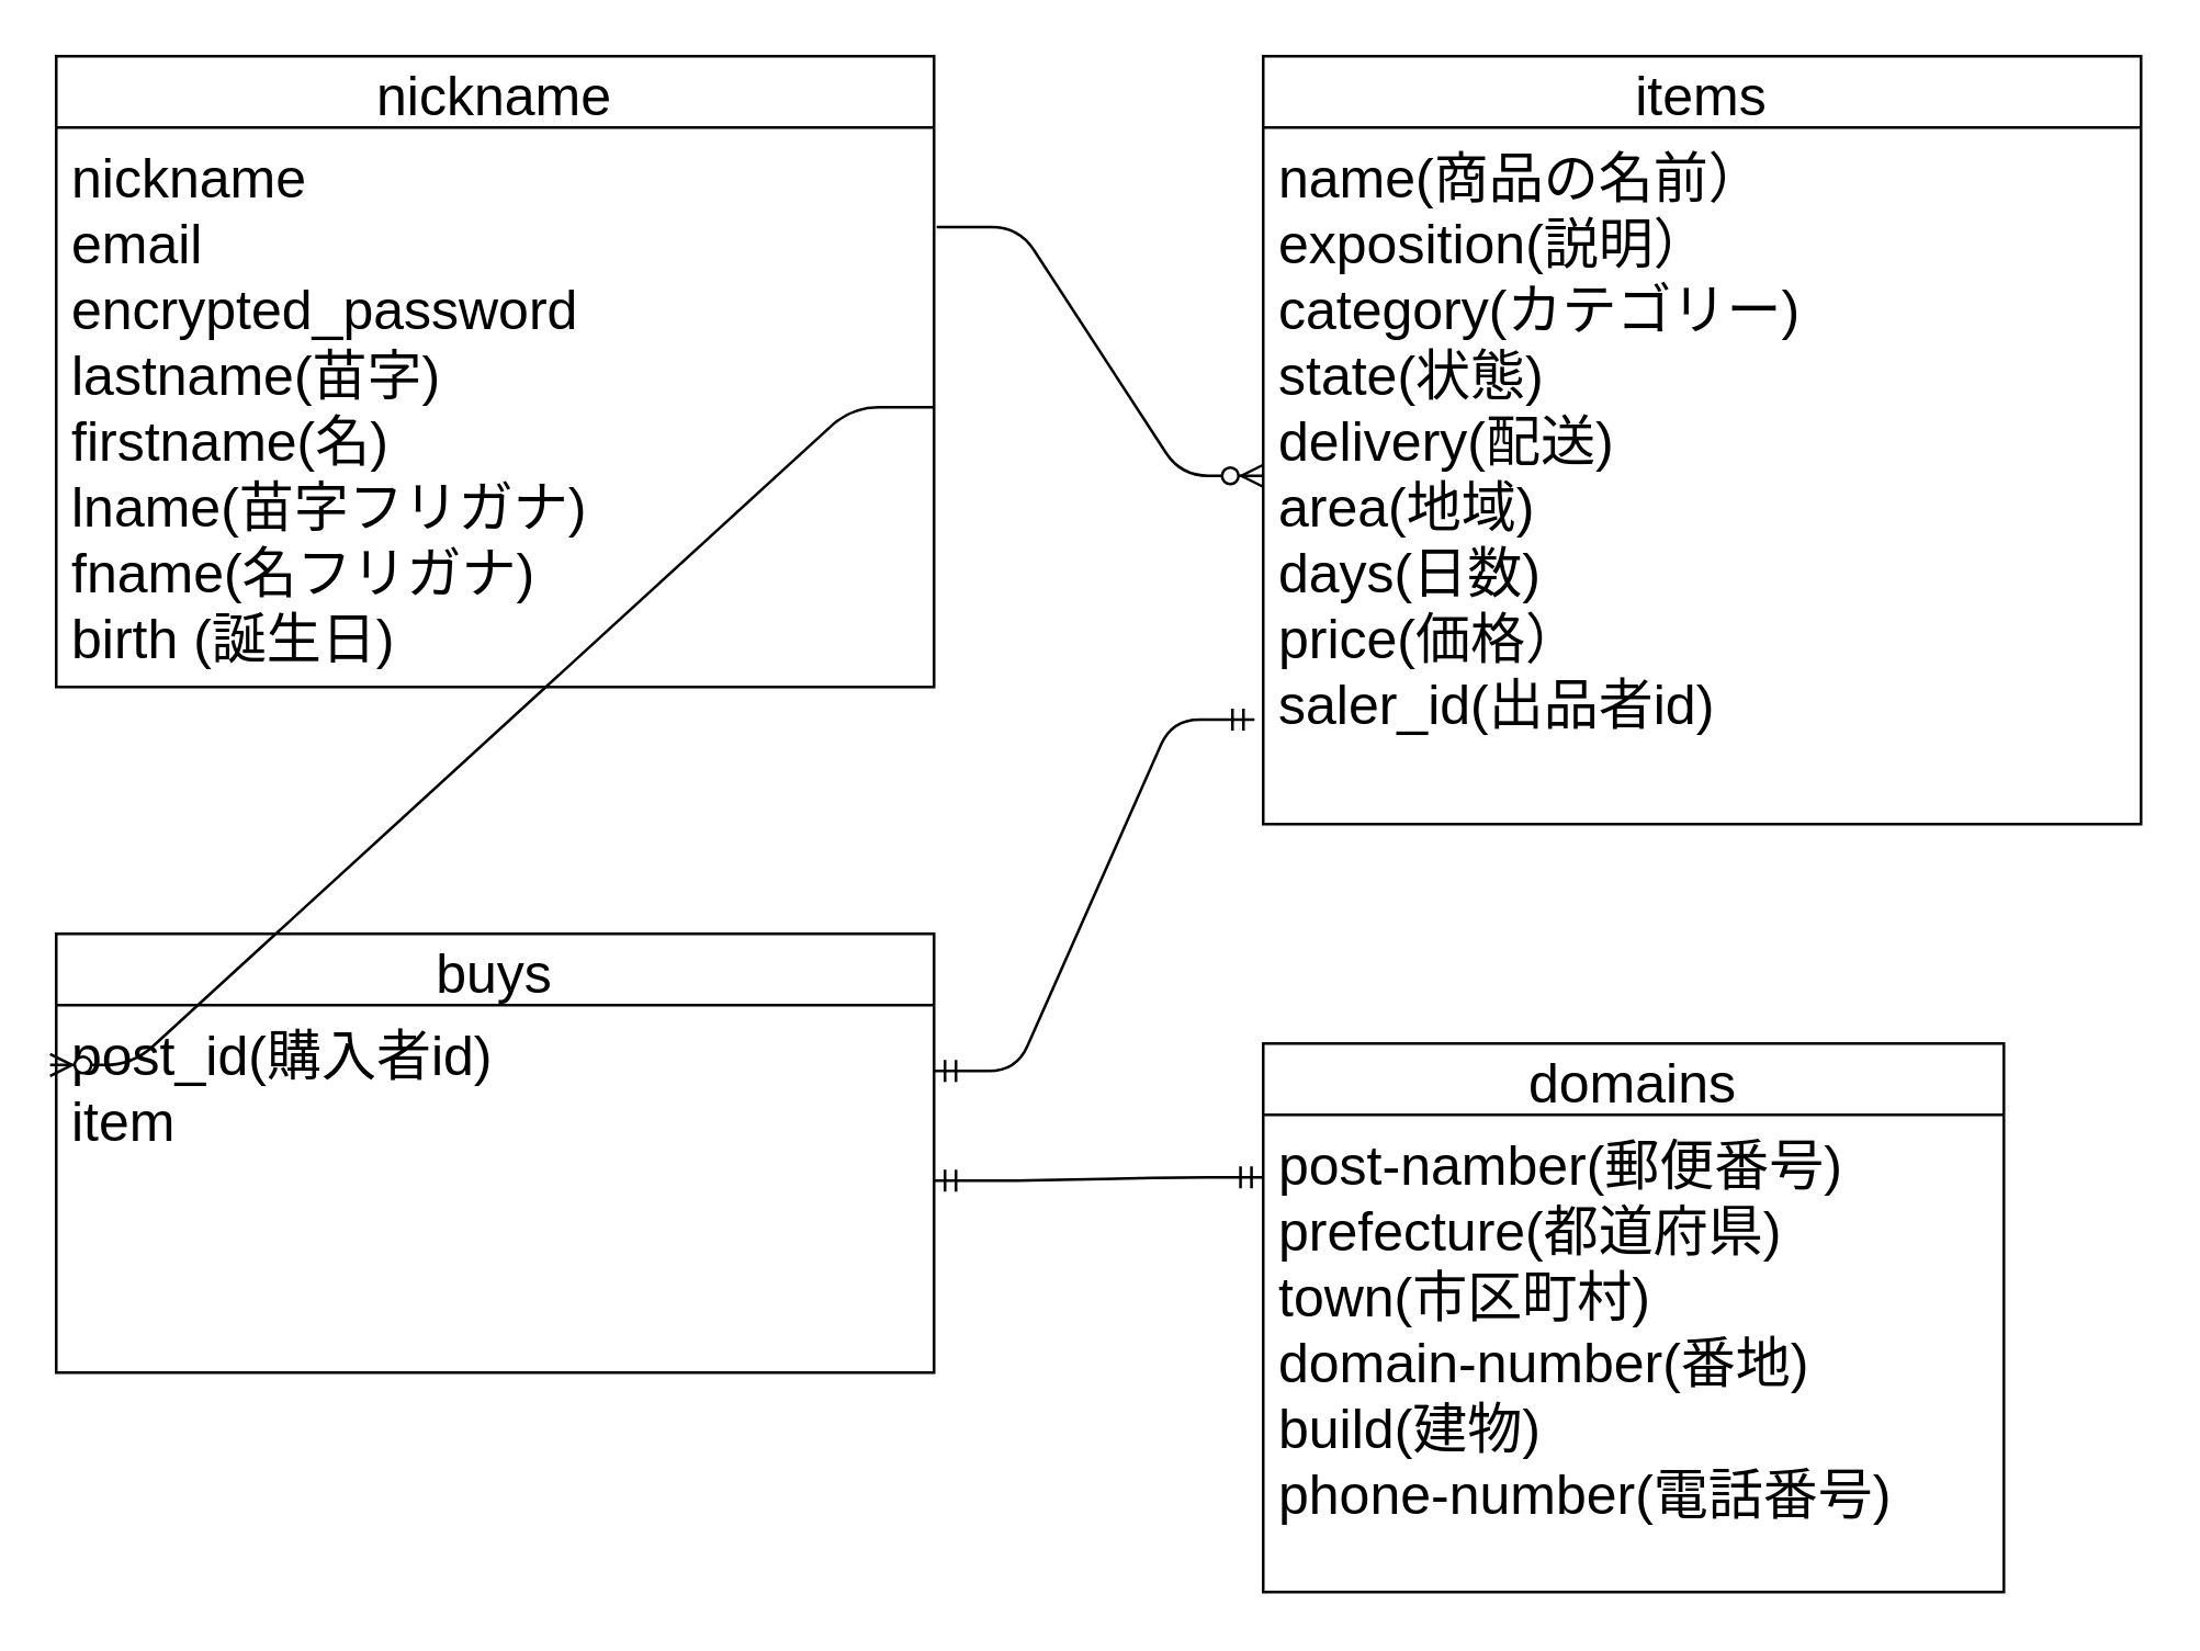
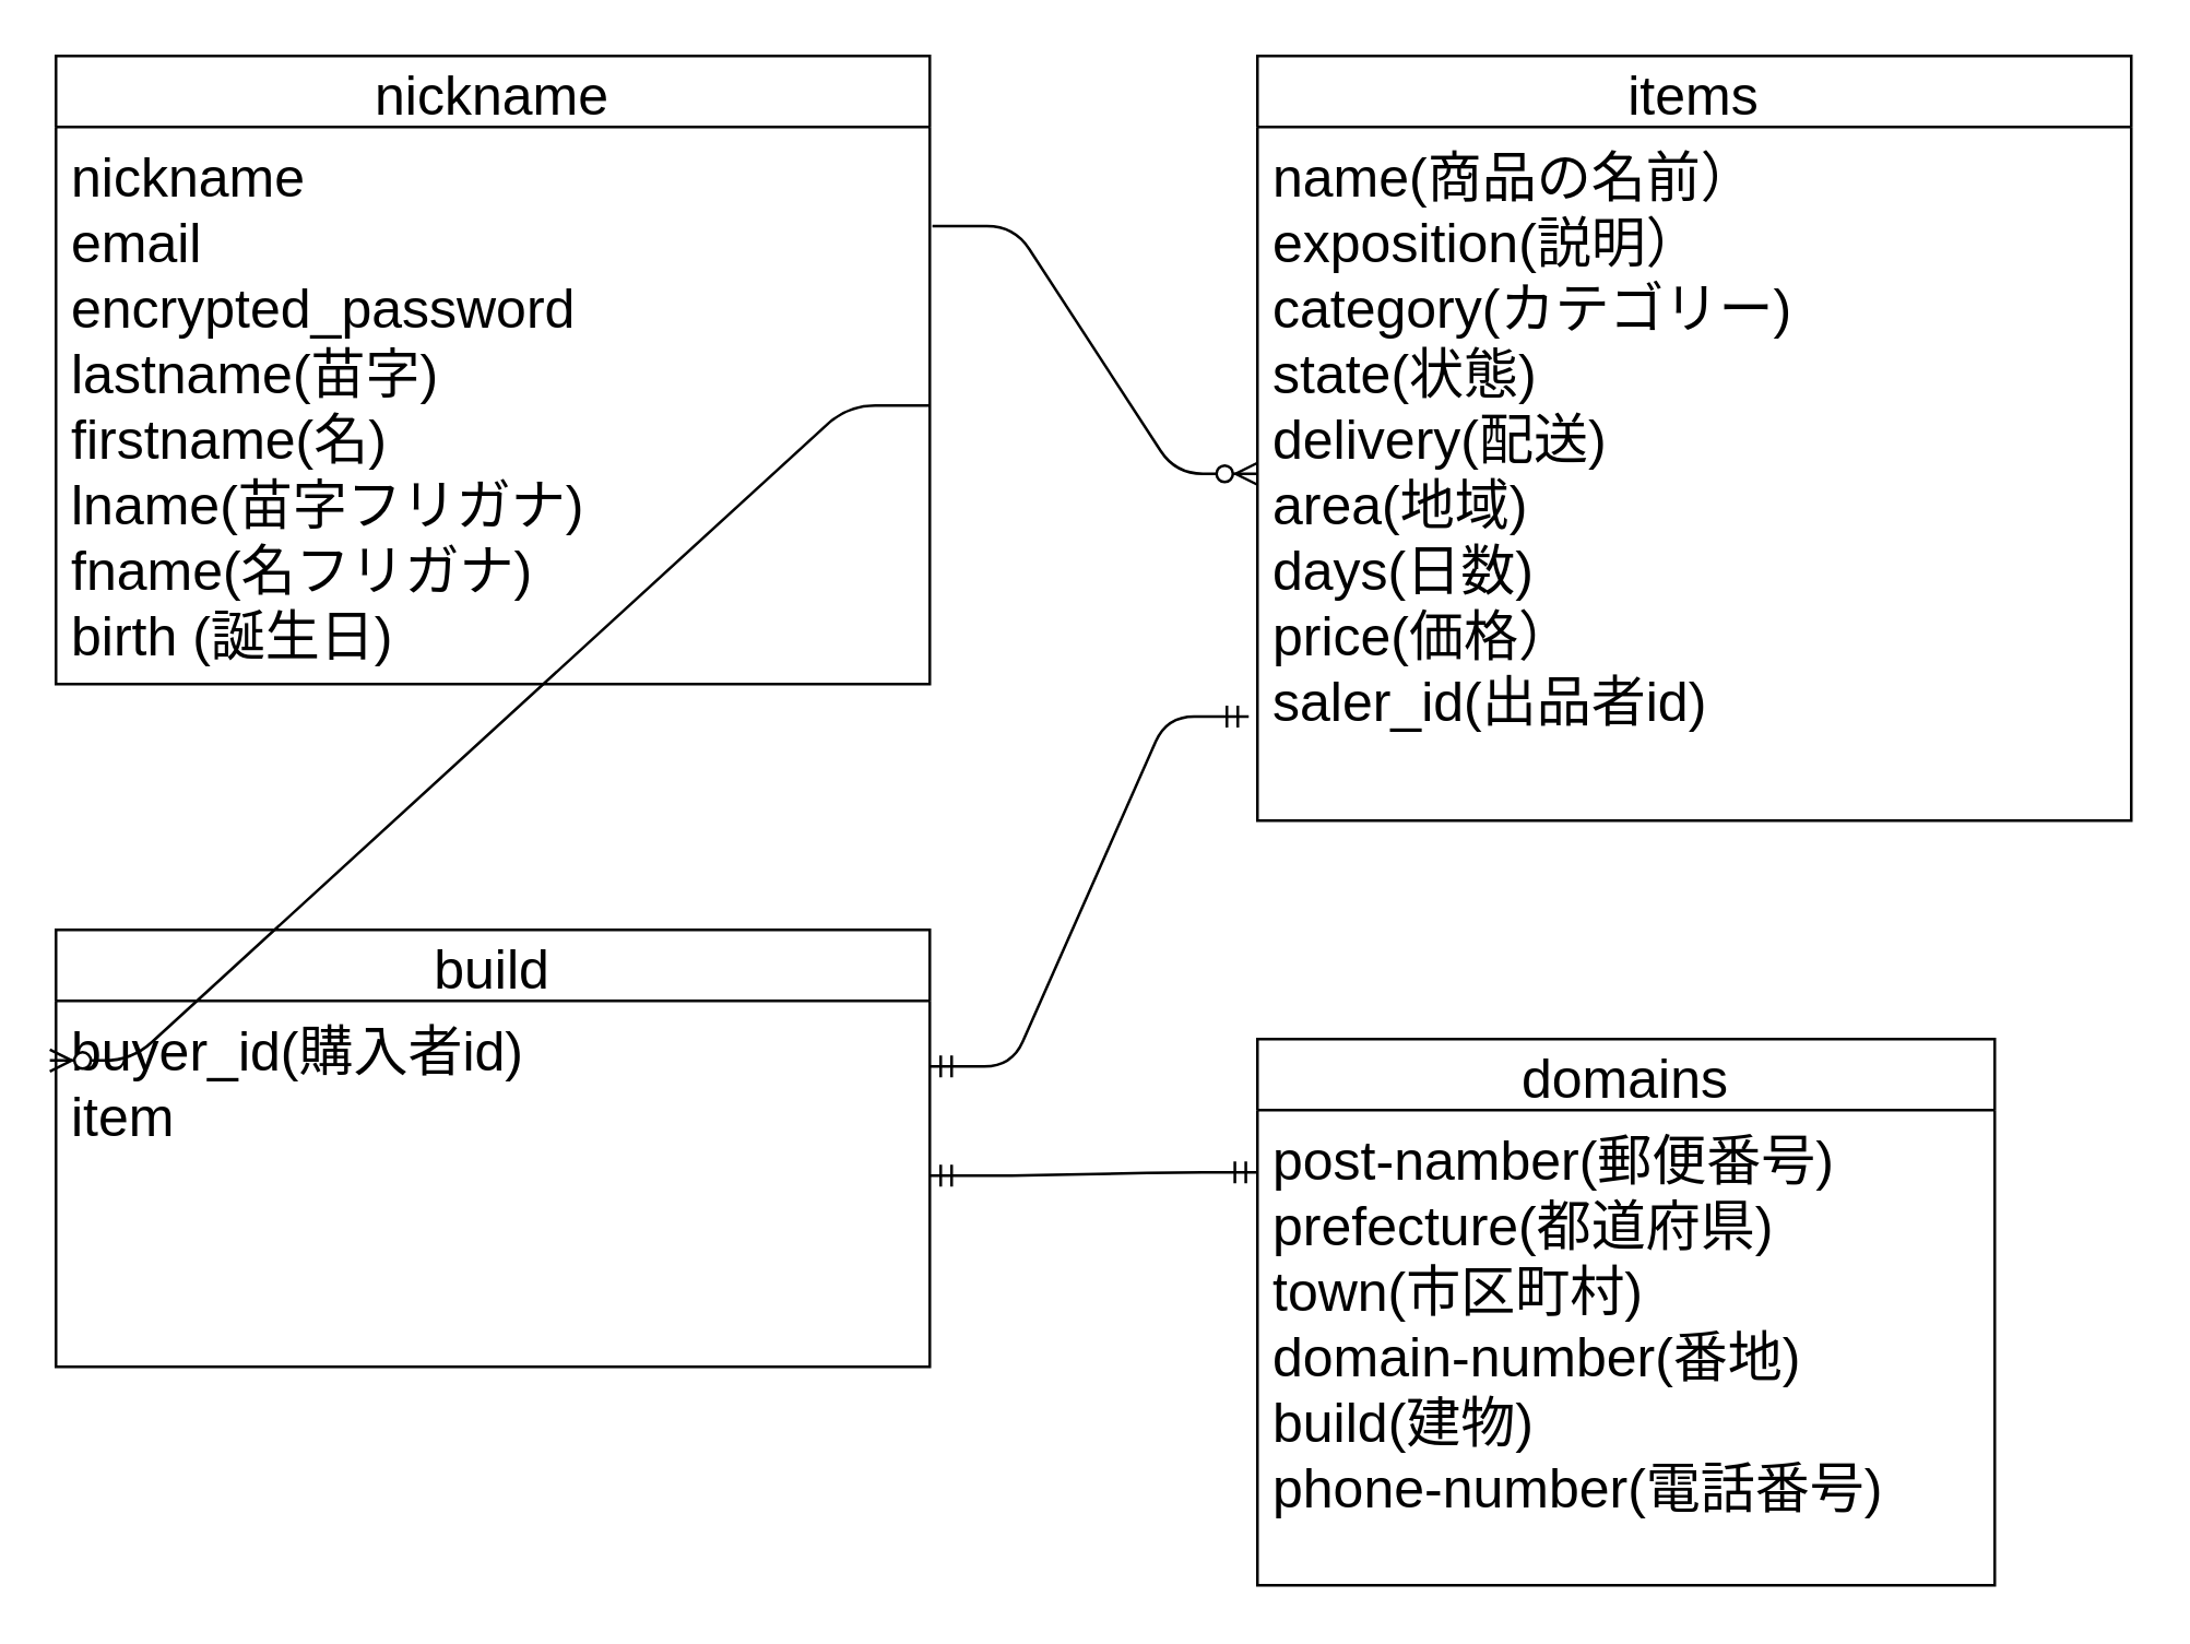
  <mxCell id="0" />
  <mxCell id="1" parent="0" />
  <mxCell id="2" value="nickname" style="swimlane;fontStyle=0;childLayout=stackLayout;horizontal=1;startSize=26;horizontalStack=0;resizeParent=1;resizeParentMax=0;resizeLast=0;collapsible=1;marginBottom=0;align=center;fontSize=20;" parent="1" vertex="1"><mxGeometry x="20" y="20" width="320" height="230" as="geometry" /></mxCell>
  <mxCell id="3" value="nickname&#10;email&#10;encrypted_password&#10;lastname(苗字)&#10;firstname(名)&#10;lname(苗字フリガナ)&#10;fname(名フリガナ)&#10;birth (誕生日)&#10;" style="text;strokeColor=none;fillColor=none;spacingLeft=4;spacingRight=4;overflow=hidden;rotatable=0;points=[[0,0.5],[1,0.5]];portConstraint=eastwest;fontSize=20;" parent="2" vertex="1"><mxGeometry y="26" width="320" height="204" as="geometry" /></mxCell>
  <mxCell id="4" value="items" style="swimlane;fontStyle=0;childLayout=stackLayout;horizontal=1;startSize=26;horizontalStack=0;resizeParent=1;resizeParentMax=0;resizeLast=0;collapsible=1;marginBottom=0;align=center;fontSize=20;" parent="1" vertex="1"><mxGeometry x="460" y="20" width="320" height="280" as="geometry" /></mxCell>
  <mxCell id="5" value="name(商品の名前）&#10;exposition(説明）&#10;category(カテゴリー)&#10;state(状態)&#10;delivery(配送)&#10;area(地域)&#10;days(日数)&#10;price(価格）&#10;saler_id(出品者id)" style="text;strokeColor=none;fillColor=none;spacingLeft=4;spacingRight=4;overflow=hidden;rotatable=0;points=[[0,0.5],[1,0.5]];portConstraint=eastwest;fontSize=20;" parent="4" vertex="1"><mxGeometry y="26" width="320" height="254" as="geometry" /></mxCell>
- <mxCell id="6" value="buys" style="swimlane;fontStyle=0;childLayout=stackLayout;horizontal=1;startSize=26;horizontalStack=0;resizeParent=1;resizeParentMax=0;resizeLast=0;collapsible=1;marginBottom=0;align=center;fontSize=20;" parent="1" vertex="1"><mxGeometry x="20" y="340" width="320" height="160" as="geometry" /></mxCell>
- <mxCell id="7" value="post_id(購入者id)&#10;item&#10;" style="text;strokeColor=none;fillColor=none;spacingLeft=4;spacingRight=4;overflow=hidden;rotatable=0;points=[[0,0.5],[1,0.5]];portConstraint=eastwest;fontSize=20;" parent="6" vertex="1"><mxGeometry y="26" width="320" height="134" as="geometry" /></mxCell>
+ <mxCell id="6" value="build" style="swimlane;fontStyle=0;childLayout=stackLayout;horizontal=1;startSize=26;horizontalStack=0;resizeParent=1;resizeParentMax=0;resizeLast=0;collapsible=1;marginBottom=0;align=center;fontSize=20;" parent="1" vertex="1"><mxGeometry x="20" y="340" width="320" height="160" as="geometry" /></mxCell>
+ <mxCell id="7" value="buyer_id(購入者id)&#10;item&#10;" style="text;strokeColor=none;fillColor=none;spacingLeft=4;spacingRight=4;overflow=hidden;rotatable=0;points=[[0,0.5],[1,0.5]];portConstraint=eastwest;fontSize=20;" parent="6" vertex="1"><mxGeometry y="26" width="320" height="134" as="geometry" /></mxCell>
  <mxCell id="8" value="domains" style="swimlane;fontStyle=0;childLayout=stackLayout;horizontal=1;startSize=26;horizontalStack=0;resizeParent=1;resizeParentMax=0;resizeLast=0;collapsible=1;marginBottom=0;align=center;fontSize=20;" parent="1" vertex="1"><mxGeometry x="460" y="380" width="270" height="200" as="geometry" /></mxCell>
  <mxCell id="9" value="post-namber(郵便番号)&#10;prefecture(都道府県)&#10;town(市区町村)&#10;domain-number(番地)&#10;build(建物)&#10;phone-number(電話番号)" style="text;strokeColor=none;fillColor=none;spacingLeft=4;spacingRight=4;overflow=hidden;rotatable=0;points=[[0,0.5],[1,0.5]];portConstraint=eastwest;fontSize=20;" parent="8" vertex="1"><mxGeometry y="26" width="270" height="174" as="geometry" /></mxCell>
  <mxCell id="10" value="" style="edgeStyle=entityRelationEdgeStyle;fontSize=12;html=1;endArrow=ERmandOne;startArrow=ERmandOne;entryX=-0.001;entryY=0.131;entryDx=0;entryDy=0;entryPerimeter=0;" parent="1" target="9" edge="1"><mxGeometry width="100" height="100" relative="1" as="geometry"><mxPoint x="340" y="430" as="sourcePoint" /><mxPoint x="420" y="330" as="targetPoint" /></mxGeometry></mxCell>
  <mxCell id="11" value="" style="edgeStyle=entityRelationEdgeStyle;fontSize=12;html=1;endArrow=ERzeroToMany;endFill=1;exitX=1.003;exitY=0.178;exitDx=0;exitDy=0;exitPerimeter=0;" parent="1" source="3" target="5" edge="1"><mxGeometry width="100" height="100" relative="1" as="geometry"><mxPoint x="360" y="70" as="sourcePoint" /><mxPoint x="460" y="70" as="targetPoint" /></mxGeometry></mxCell>
  <mxCell id="12" value="" style="edgeStyle=entityRelationEdgeStyle;fontSize=12;html=1;endArrow=ERzeroToMany;endFill=1;entryX=-0.007;entryY=0.163;entryDx=0;entryDy=0;entryPerimeter=0;exitX=1;exitY=0.5;exitDx=0;exitDy=0;" parent="1" source="3" target="7" edge="1"><mxGeometry width="100" height="100" relative="1" as="geometry"><mxPoint x="0" y="200" as="sourcePoint" /><mxPoint x="110" y="220" as="targetPoint" /></mxGeometry></mxCell>
  <mxCell id="13" value="" style="edgeStyle=entityRelationEdgeStyle;fontSize=12;html=1;endArrow=ERmandOne;startArrow=ERmandOne;entryX=-0.01;entryY=0.85;entryDx=0;entryDy=0;entryPerimeter=0;" parent="1" target="5" edge="1"><mxGeometry width="100" height="100" relative="1" as="geometry"><mxPoint x="340" y="390" as="sourcePoint" /><mxPoint x="440" y="290" as="targetPoint" /></mxGeometry></mxCell>
